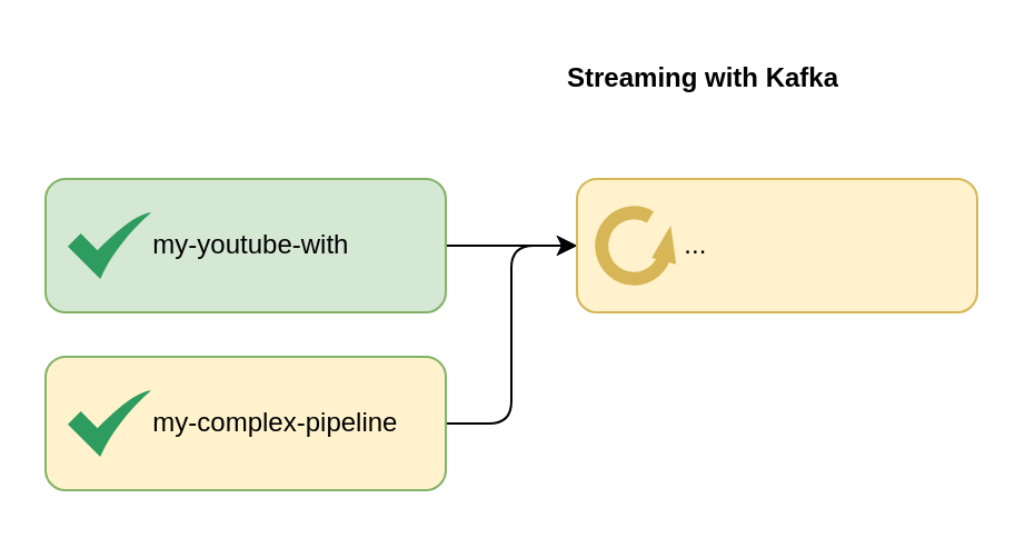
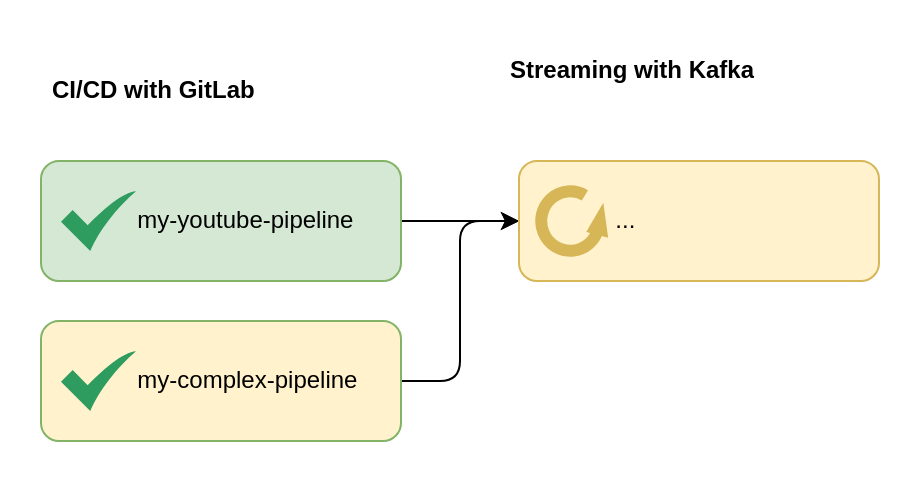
  <mxCell id="0" />
  <mxCell id="1" parent="0" />
+ <mxCell id="2" value="&lt;b&gt;CI/CD with GitLab&lt;/b&gt;" style="text;strokeColor=none;fillColor=none;align=left;verticalAlign=middle;spacingLeft=4;spacingRight=4;overflow=hidden;points=[[0,0.5],[1,0.5]];portConstraint=eastwest;rotatable=0;whiteSpace=wrap;html=1;" vertex="1" parent="1"><mxGeometry x="20" y="30" width="170" height="30" as="geometry" /></mxCell>
  <mxCell id="3" style="edgeStyle=orthogonalEdgeStyle;rounded=0;orthogonalLoop=1;jettySize=auto;html=1;entryX=0;entryY=0.5;entryDx=0;entryDy=0;" edge="1" parent="1" source="4" target="10"><mxGeometry relative="1" as="geometry" /></mxCell>
- <mxCell id="4" value="&amp;nbsp; &amp;nbsp; &amp;nbsp; &amp;nbsp; &amp;nbsp; &amp;nbsp; &amp;nbsp; my-youtube-with" style="rounded=1;whiteSpace=wrap;html=1;align=left;fillColor=#d5e8d4;strokeColor=#82b366;" vertex="1" parent="1"><mxGeometry x="20" y="80" width="180" height="60" as="geometry" /></mxCell>
+ <mxCell id="4" value="&amp;nbsp; &amp;nbsp; &amp;nbsp; &amp;nbsp; &amp;nbsp; &amp;nbsp; &amp;nbsp; my-youtube-pipeline" style="rounded=1;whiteSpace=wrap;html=1;align=left;fillColor=#d5e8d4;strokeColor=#82b366;" vertex="1" parent="1"><mxGeometry x="20" y="80" width="180" height="60" as="geometry" /></mxCell>
  <mxCell id="5" value="" style="sketch=0;html=1;aspect=fixed;strokeColor=none;shadow=0;align=center;fillColor=#2D9C5E;verticalAlign=top;labelPosition=center;verticalLabelPosition=bottom;shape=mxgraph.gcp2.check" vertex="1" parent="1"><mxGeometry x="30" y="95" width="37.5" height="30" as="geometry" /></mxCell>
  <mxCell id="6" style="edgeStyle=orthogonalEdgeStyle;rounded=1;orthogonalLoop=1;jettySize=auto;html=1;entryX=0;entryY=0.5;entryDx=0;entryDy=0;" edge="1" parent="1" source="7" target="10"><mxGeometry relative="1" as="geometry" /></mxCell>
  <mxCell id="7" value="&amp;nbsp; &amp;nbsp; &amp;nbsp; &amp;nbsp; &amp;nbsp; &amp;nbsp; &amp;nbsp; my-complex-pipeline" style="rounded=1;whiteSpace=wrap;html=1;align=left;fillColor=#fff2cc;strokeColor=#82b366;" vertex="1" parent="1"><mxGeometry x="20" y="160" width="180" height="60" as="geometry" /></mxCell>
  <mxCell id="8" value="" style="sketch=0;html=1;aspect=fixed;strokeColor=none;shadow=0;align=center;fillColor=#2D9C5E;verticalAlign=top;labelPosition=center;verticalLabelPosition=bottom;shape=mxgraph.gcp2.check" vertex="1" parent="1"><mxGeometry x="30" y="175" width="37.5" height="30" as="geometry" /></mxCell>
  <mxCell id="9" value="&lt;b&gt;Streaming with Kafka&lt;/b&gt;" style="text;strokeColor=none;fillColor=none;align=left;verticalAlign=middle;spacingLeft=4;spacingRight=4;overflow=hidden;points=[[0,0.5],[1,0.5]];portConstraint=eastwest;rotatable=0;whiteSpace=wrap;html=1;" vertex="1" parent="1"><mxGeometry x="249" y="20" width="170" height="30" as="geometry" /></mxCell>
  <mxCell id="10" value="&amp;nbsp; &amp;nbsp; &amp;nbsp; &amp;nbsp; &amp;nbsp; &amp;nbsp; &amp;nbsp; ..." style="rounded=1;whiteSpace=wrap;html=1;align=left;fillColor=#fff2cc;strokeColor=#d6b656;" vertex="1" parent="1"><mxGeometry x="259" y="80" width="180" height="60" as="geometry" /></mxCell>
  <mxCell id="11" value="" style="verticalLabelPosition=bottom;html=1;verticalAlign=top;strokeWidth=6;shape=mxgraph.lean_mapping.physical_pull;pointerEvents=1;fillColor=#fff2cc;strokeColor=#d6b656;" vertex="1" parent="1"><mxGeometry x="270" y="95" width="30" height="30" as="geometry" /></mxCell>
